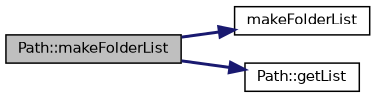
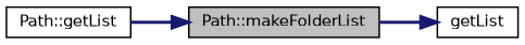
  digraph {
    rankdir=LR
    node [color=black fillcolor=white fontname=Helvetica fontsize=10 shape=record style=filled]
    edge [color=midnightblue fontname=Helvetica fontsize=10 labelfontname=Helvetica labelfontsize=10 style=bold]
    n1 [fillcolor=grey75 fontcolor=black height=0.2 label="Path::makeFolderList" width=0.4]
-   n2 [height=0.2 label=makeFolderList width=0.4]
+   n2 [height=0.2 label=getList width=0.4]
    n3 [height=0.2 label="Path::getList" width=0.4]
    n1 -> n2
-   n1 -> n3
+   n3 -> n1
  }
